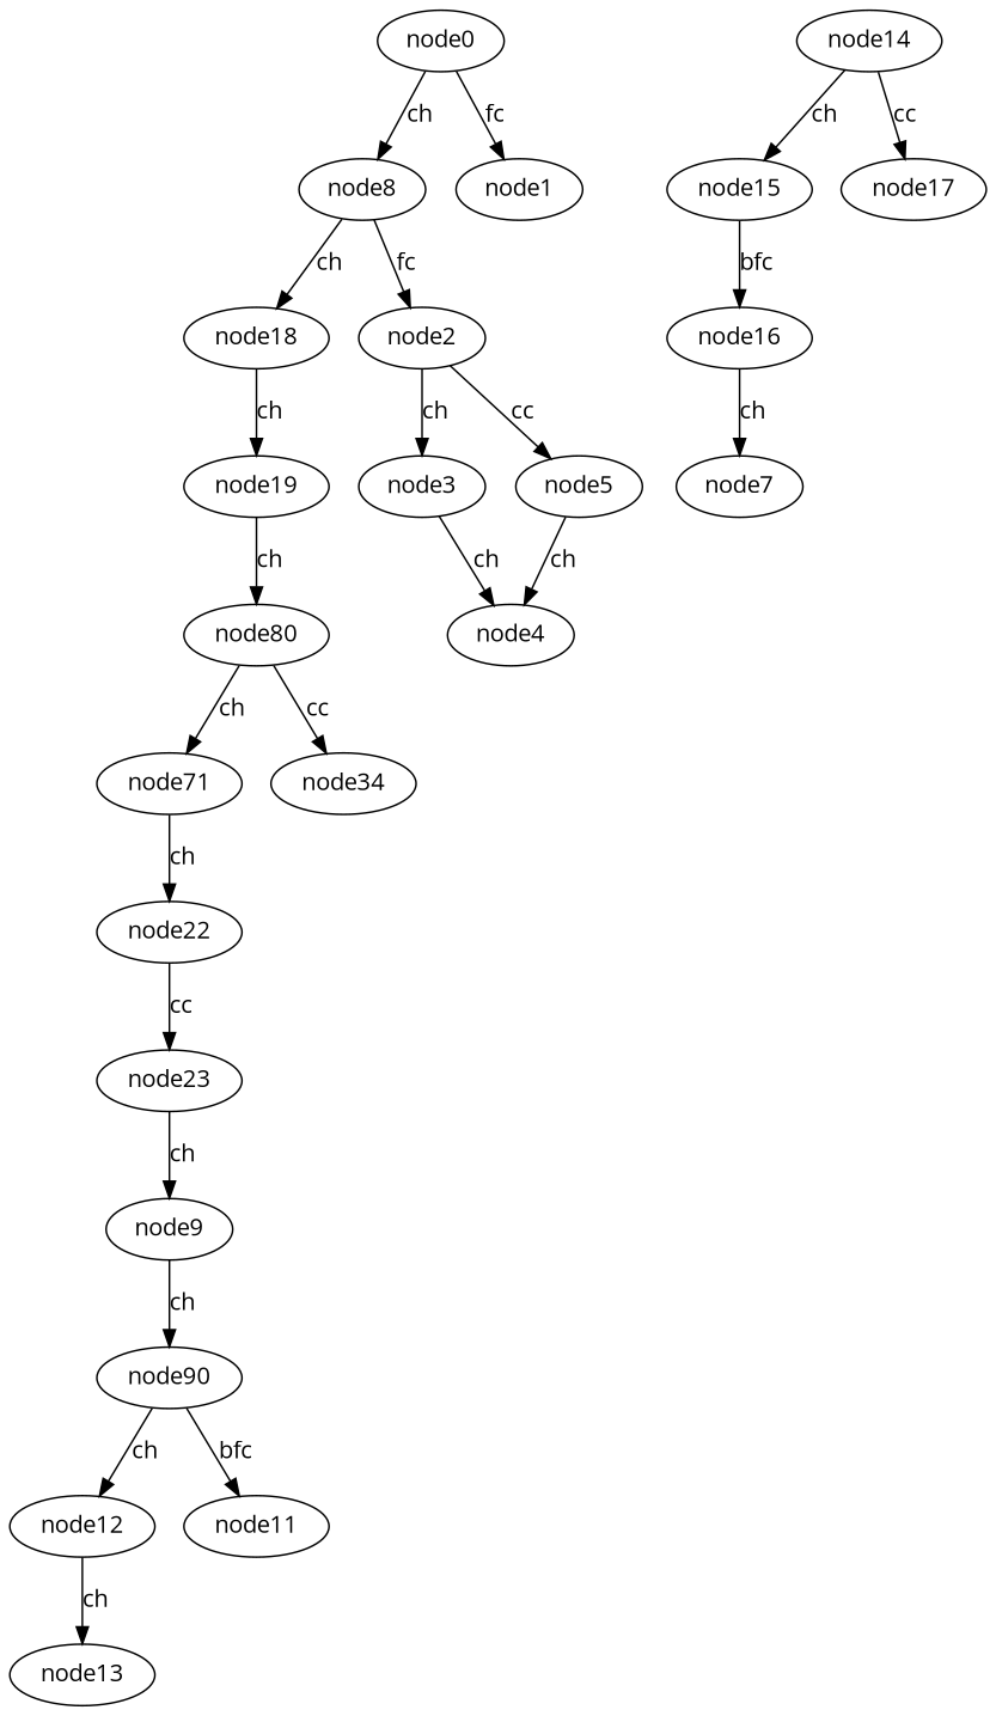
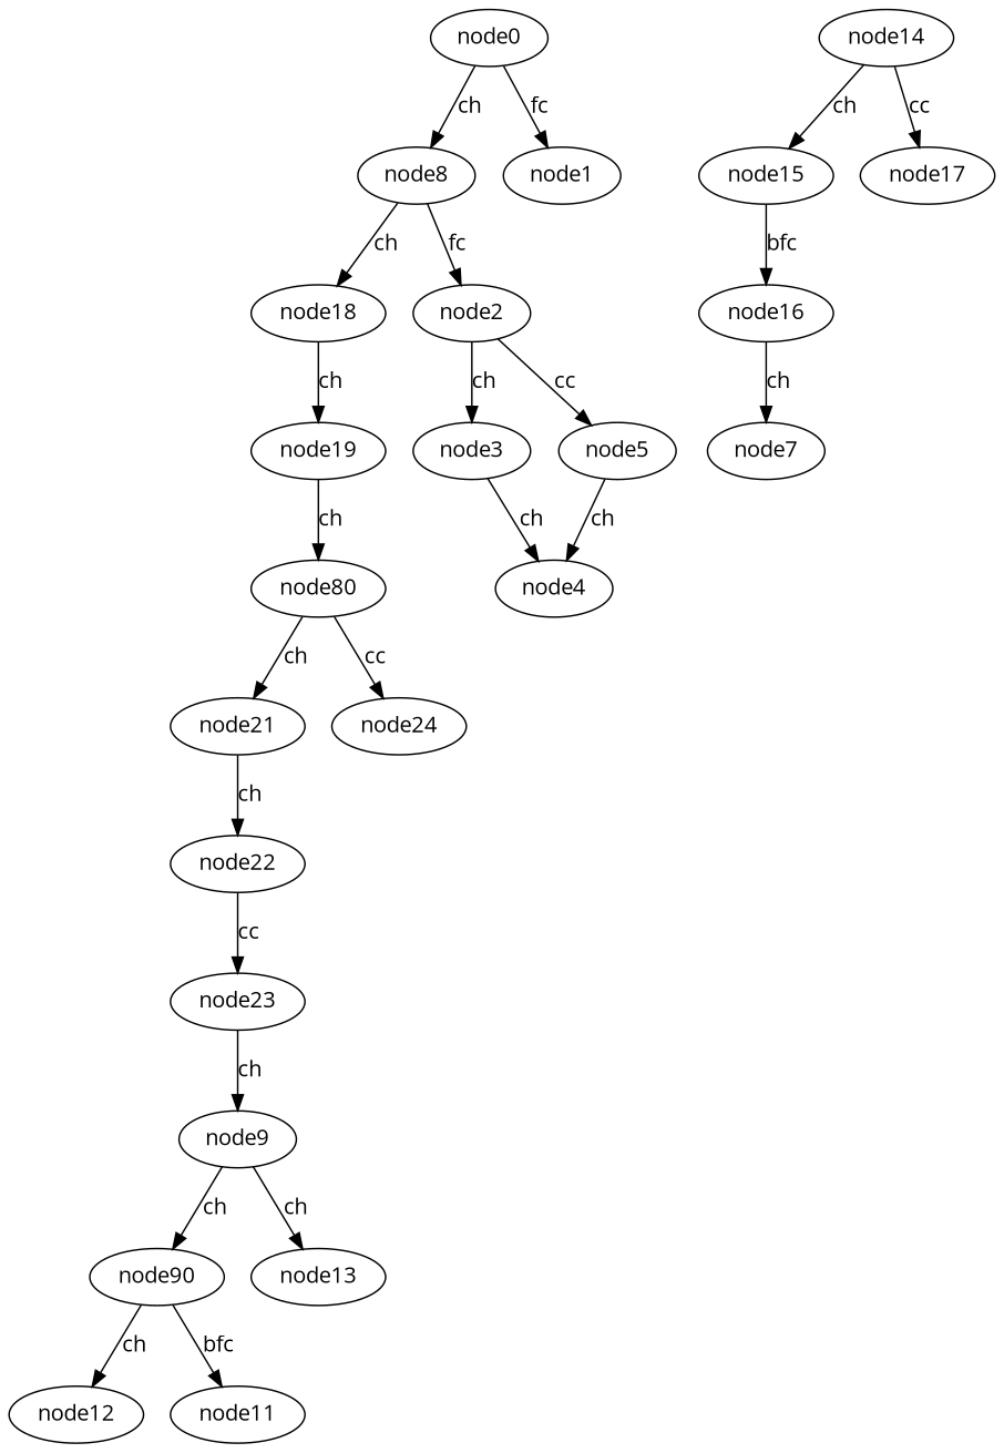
  digraph {
    fontname="Open Sans"
    node [fontname="Open Sans"]
    edge [fontname="Open Sans"]
    node0
    node8
    node1
    node18
    node2
    node19
    n7 [label=node80]
-   node21 [label=node71]
-   node24 [label=node34]
+   node21
+   node24
    node22
    node23
    node9
    n13 [label=node90]
    node12
    node11
    node13
    node3
    node5
    node14
    node15
    node17
    node16
    node7
    node4
    node0 -> node8 [label=ch]
    node0 -> node1 [label=fc]
    node8 -> node18 [label=ch]
    node8 -> node2 [label=fc]
    node18 -> node19 [label=ch]
    node2 -> node3 [label=ch]
    node2 -> node5 [label=cc]
    node19 -> n7 [label=ch]
    n7 -> node21 [label=ch]
    n7 -> node24 [label=cc]
    node21 -> node22 [label=ch]
    node22 -> node23 [label=cc]
    node23 -> node9 [label=ch]
    node9 -> n13 [label=ch]
    n13 -> node12 [label=ch]
    n13 -> node11 [label=bfc]
-   node12 -> node13 [label=ch]
+   node9 -> node13 [label=ch]
    node3 -> node4 [label=ch]
    node5 -> node4 [label=ch]
    node14 -> node15 [label=ch]
    node14 -> node17 [label=cc]
    node15 -> node16 [label=bfc]
    node16 -> node7 [label=ch]
  }
